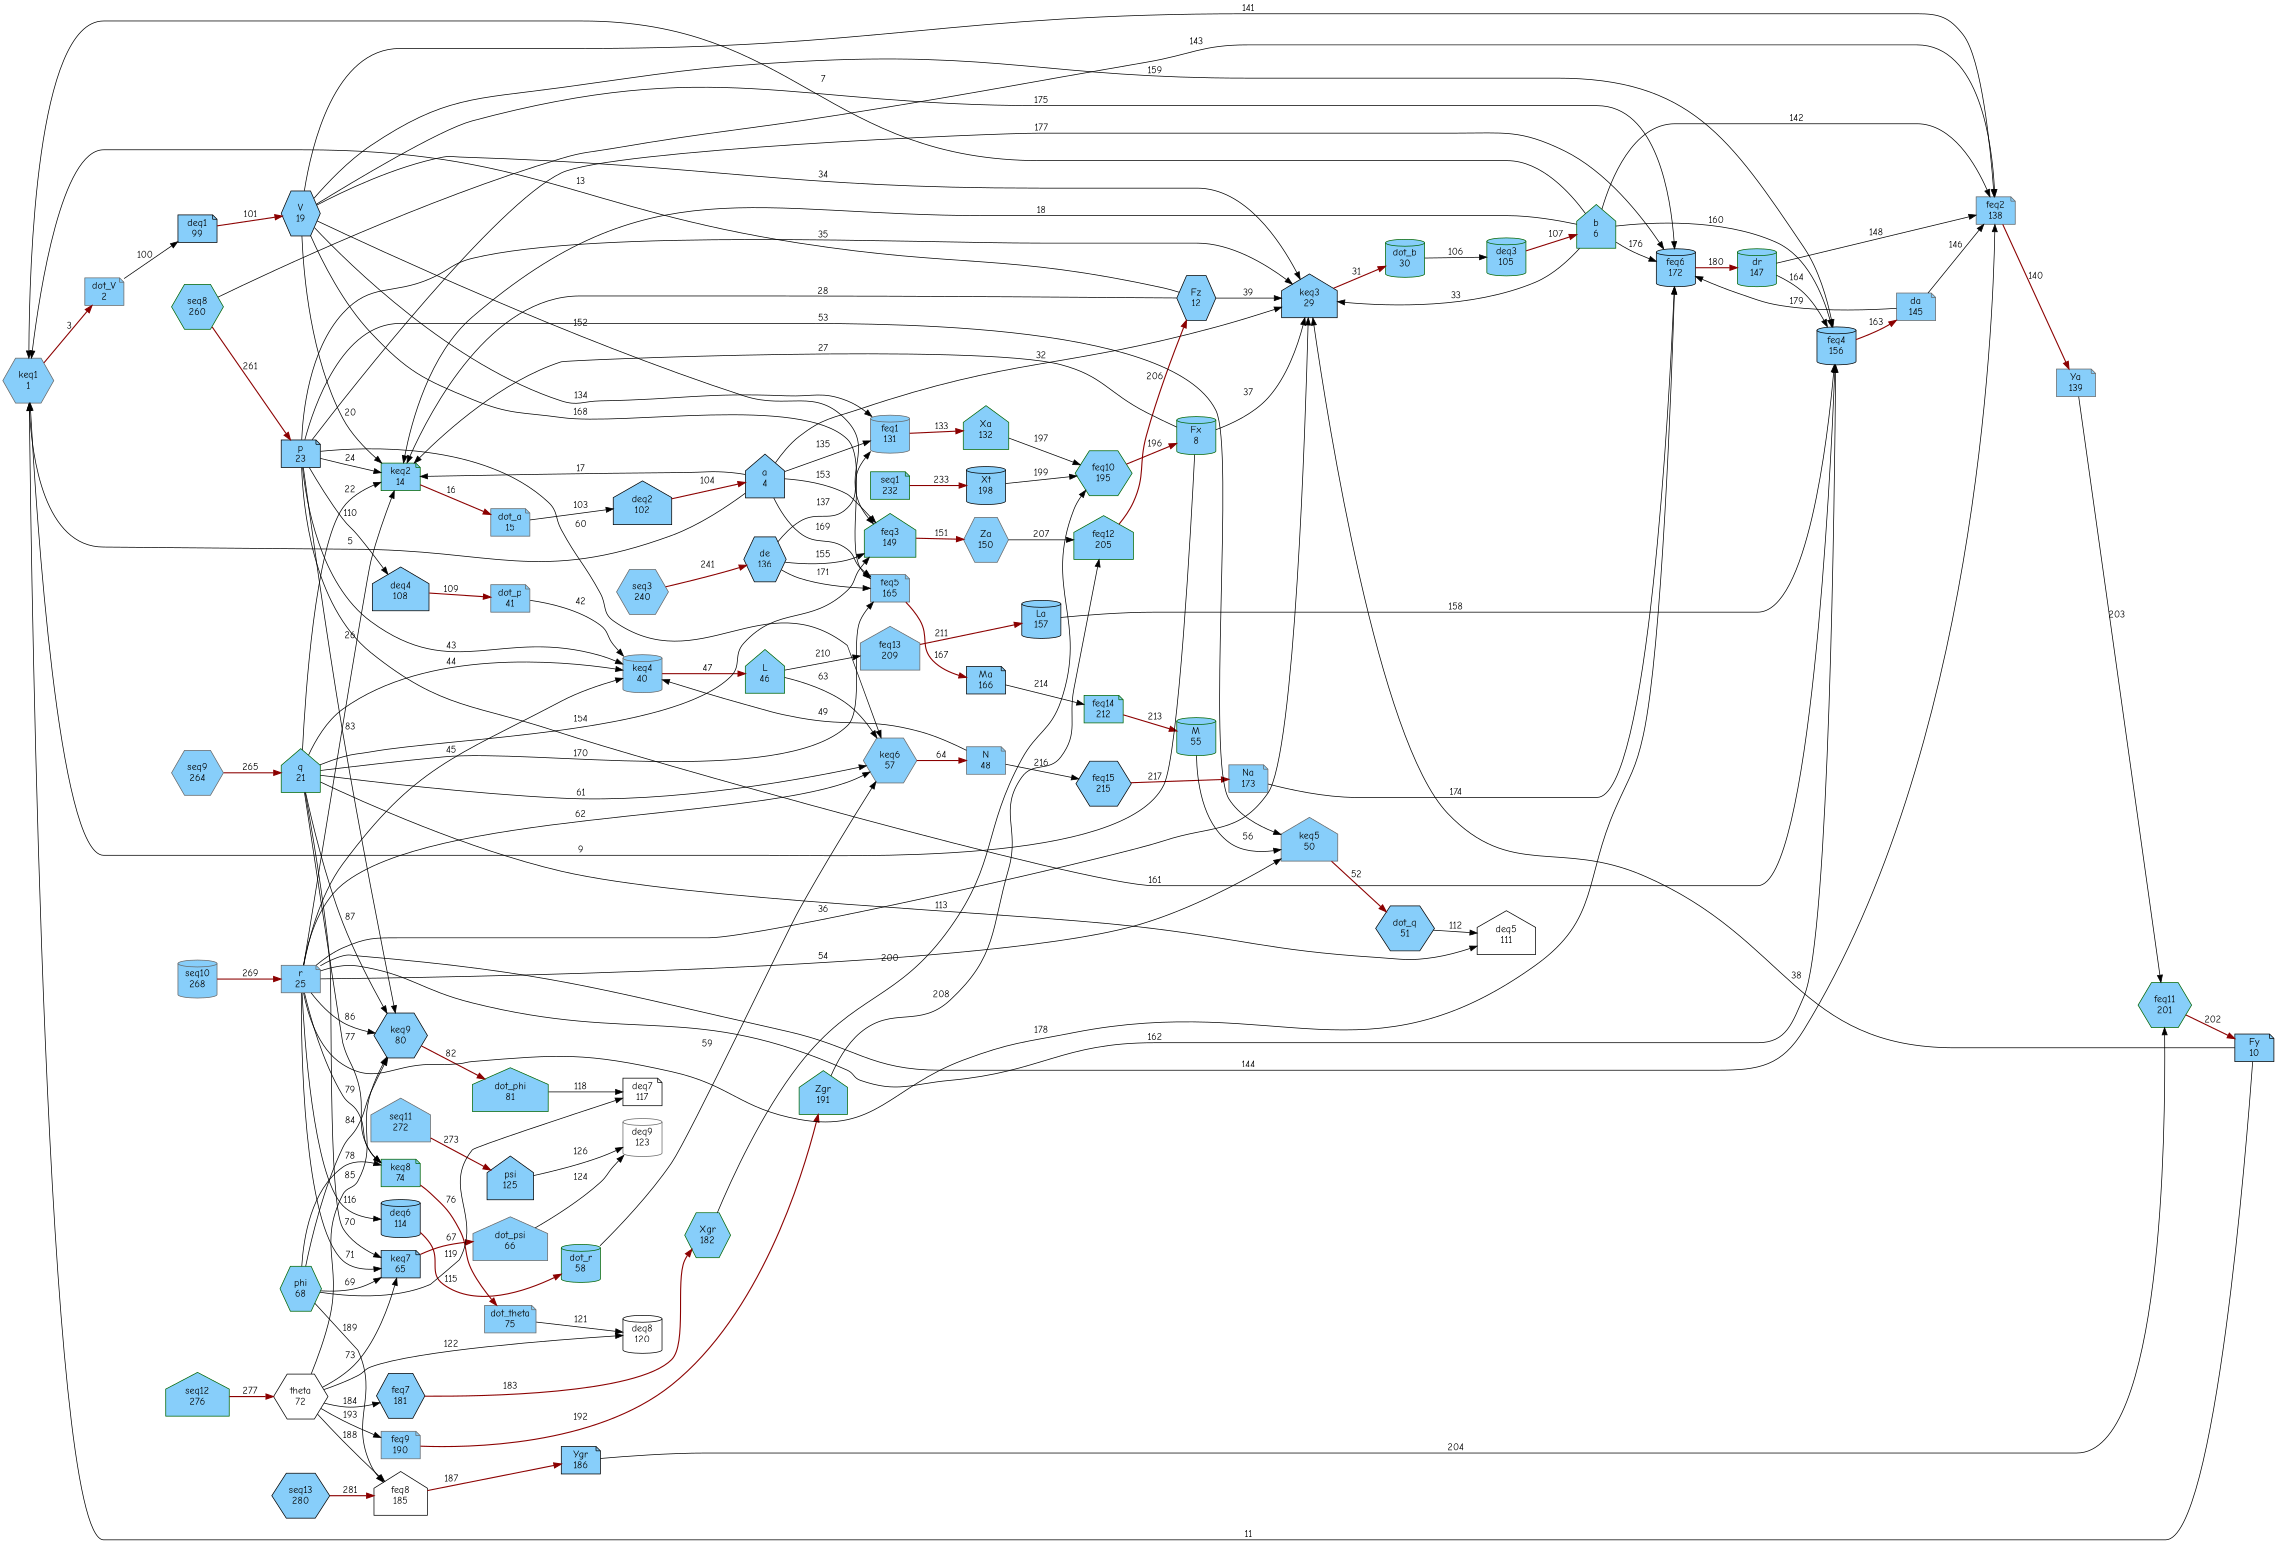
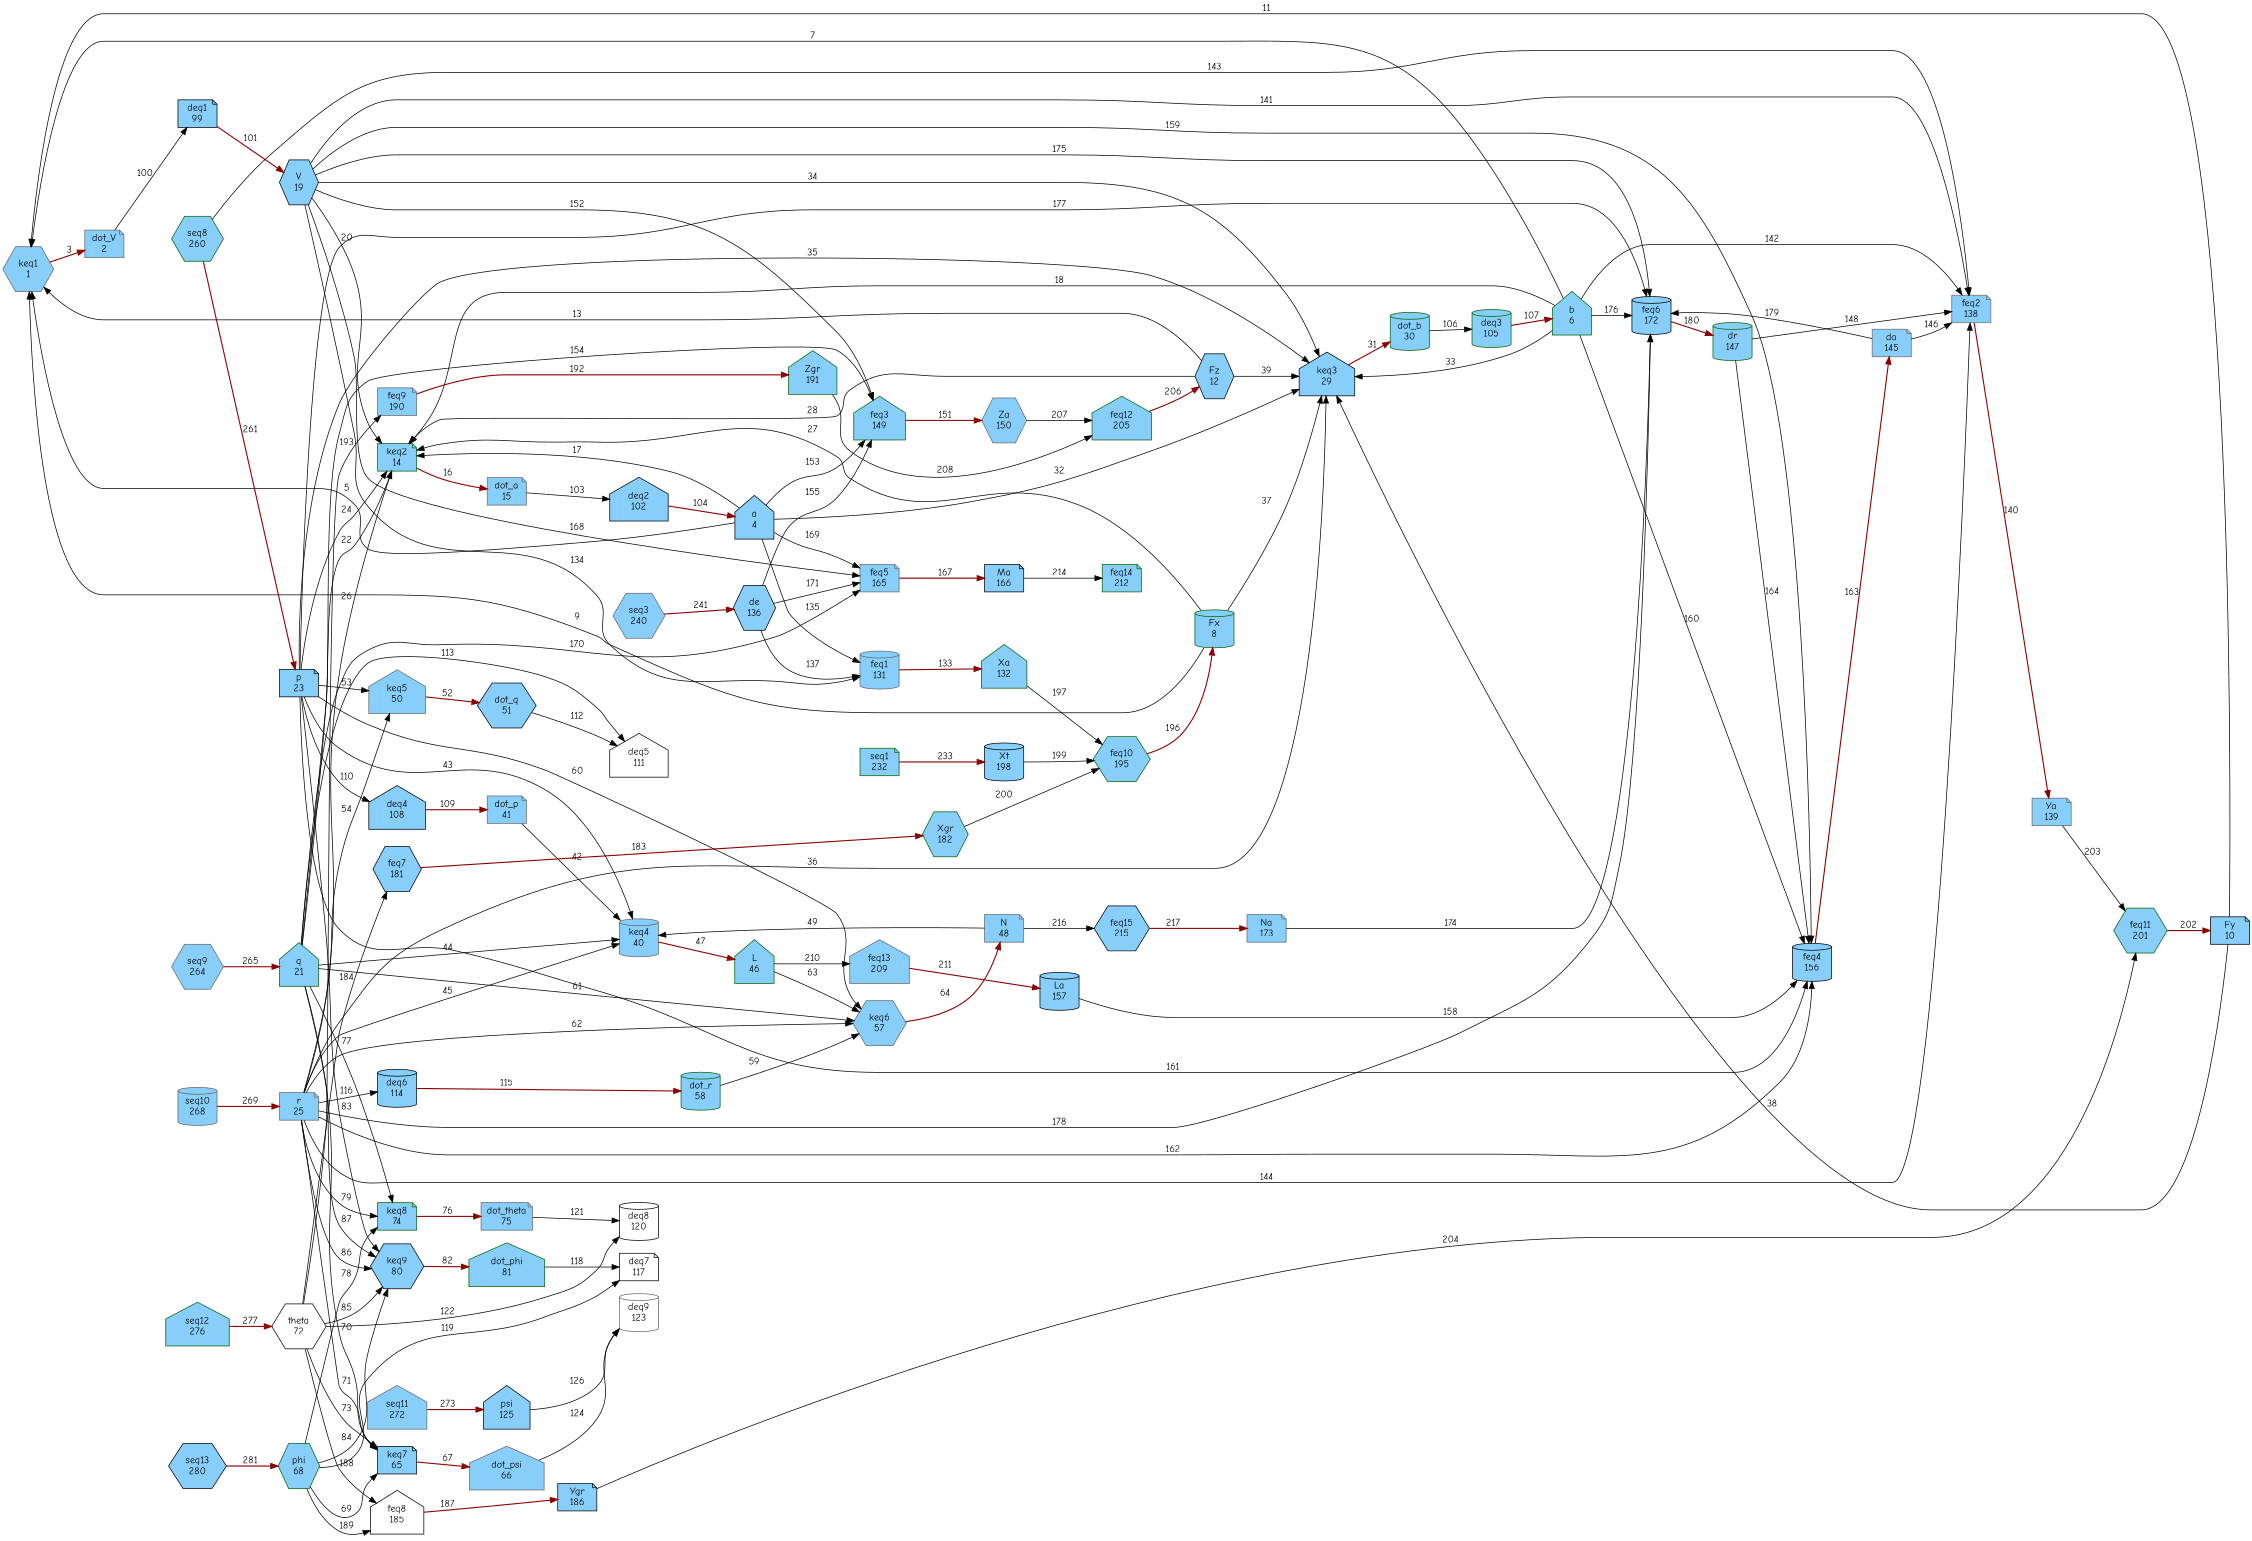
  digraph {
    fontname="Comic Neue"
    rankdir=LR
    node [color=black fillcolor=lightskyblue fontname="Comic Neue" shape=note style=filled]
    edge [fontname="Comic Neue" penwidth=1]
    n1 [color=gray40 label="keq1\n1" shape=hexagon]
    n2 [color=gray40 label="dot_V\n2"]
    n3 [label="deq1\n99"]
    n4 [color=darkgreen label="keq2\n14"]
    n5 [color=gray40 label="dot_a\n15"]
    n6 [label="deq2\n102" shape=house]
    n7 [label="keq3\n29" shape=house]
    n8 [color=darkgreen label="dot_b\n30" shape=cylinder]
    n9 [color=darkgreen label="deq3\n105" shape=cylinder]
    n10 [color=gray40 label="keq4\n40" shape=cylinder]
    n11 [color=darkgreen label="L\n46" shape=house]
    n12 [color=gray40 label="keq6\n57" shape=hexagon]
    n13 [color=gray40 label="feq13\n209" shape=house]
    n14 [color=gray40 label="keq5\n50" shape=house]
    n15 [label="dot_q\n51" shape=hexagon]
    n16 [fillcolor=white label="deq5\n111" shape=house]
    n17 [color=gray40 label="N\n48"]
    n18 [label="feq15\n215" shape=hexagon]
    n19 [label="keq7\n65"]
    n20 [color=gray40 label="dot_psi\n66" shape=house]
    n21 [color=gray40 fillcolor=white label="deq9\n123" shape=cylinder]
    n22 [color=darkgreen label="keq8\n74"]
    n23 [color=gray40 label="dot_theta\n75"]
    n24 [fillcolor=white label="deq8\n120" shape=cylinder]
    n25 [label="keq9\n80" shape=hexagon]
    n26 [color=darkgreen label="dot_phi\n81" shape=house]
    n27 [fillcolor=white label="deq7\n117"]
    n28 [label="V\n19" shape=hexagon]
    n29 [color=gray40 label="feq1\n131" shape=cylinder]
    n30 [color=gray40 label="feq2\n138"]
    n31 [color=darkgreen label="feq3\n149" shape=house]
    n32 [label="feq4\n156" shape=cylinder]
    n33 [color=gray40 label="feq5\n165"]
    n34 [label="feq6\n172" shape=cylinder]
    n35 [label="a\n4" shape=house]
    n36 [color=darkgreen label="b\n6" shape=house]
    n37 [label="deq4\n108" shape=house]
    n38 [color=gray40 label="dot_p\n41"]
    n39 [label="deq6\n114" shape=cylinder]
    n40 [color=darkgreen label="dot_r\n58" shape=cylinder]
    n41 [color=darkgreen label="Xa\n132" shape=house]
    n42 [color=darkgreen label="feq10\n195" shape=hexagon]
    n43 [color=gray40 label="Ya\n139"]
    n44 [color=darkgreen label="feq11\n201" shape=hexagon]
    n45 [color=gray40 label="Za\n150" shape=hexagon]
    n46 [color=darkgreen label="feq12\n205" shape=house]
    n47 [color=gray40 label="da\n145"]
    n48 [label="Ma\n166"]
    n49 [color=darkgreen label="feq14\n212"]
    n50 [color=darkgreen label="dr\n147" shape=cylinder]
    n51 [label="feq7\n181" shape=hexagon]
    n52 [color=darkgreen label="Xgr\n182" shape=hexagon]
    n53 [fillcolor=white label="feq8\n185" shape=house]
    n54 [label="Ygr\n186"]
    n55 [color=gray40 label="feq9\n190"]
    n56 [color=darkgreen label="Zgr\n191" shape=house]
    n57 [color=darkgreen label="Fx\n8" shape=cylinder]
    n58 [label="Fy\n10"]
    n59 [label="Fz\n12" shape=hexagon]
    n60 [label="La\n157" shape=cylinder]
-   n61 [color=darkgreen label="M\n55" shape=cylinder]
    n62 [color=gray40 label="Na\n173"]
    n63 [color=darkgreen label="seq1\n232"]
    n64 [label="Xt\n198" shape=cylinder]
    n65 [color=gray40 label="seq3\n240" shape=hexagon]
    n66 [label="de\n136" shape=hexagon]
    n67 [color=darkgreen label="seq8\n260" shape=hexagon]
    n68 [label="p\n23"]
    n69 [color=gray40 label="seq9\n264" shape=hexagon]
    n70 [color=darkgreen label="q\n21" shape=house]
    n71 [color=gray40 label="seq10\n268" shape=cylinder]
    n72 [color=gray40 label="r\n25"]
    n73 [color=gray40 label="seq11\n272" shape=house]
    n74 [label="psi\n125" shape=house]
    n75 [color=darkgreen label="seq12\n276" shape=house]
    n76 [fillcolor=white label="theta\n72" shape=hexagon]
    n77 [label="seq13\n280" shape=hexagon]
    n78 [color=darkgreen label="phi\n68" shape=hexagon]
    n1 -> n2 [color=red4 label=3 penwidth=1.5]
    n2 -> n3 [label=100]
    n3 -> n28 [color=red4 label=101 penwidth=1.5]
    n4 -> n5 [color=red4 label=16 penwidth=1.5]
    n5 -> n6 [label=103]
    n6 -> n35 [color=red4 label=104 penwidth=1.5]
    n7 -> n8 [color=red4 label=31 penwidth=1.5]
    n8 -> n9 [label=106]
    n9 -> n36 [color=red4 label=107 penwidth=1.5]
    n10 -> n11 [color=red4 label=47 penwidth=1.5]
    n11 -> n12 [label=63]
    n11 -> n13 [label=210]
    n12 -> n17 [color=red4 label=64 penwidth=1.5]
    n13 -> n60 [color=red4 label=211 penwidth=1.5]
    n14 -> n15 [color=red4 label=52 penwidth=1.5]
    n15 -> n16 [label=112]
    n17 -> n10 [label=49]
    n17 -> n18 [label=216]
    n18 -> n62 [color=red4 label=217 penwidth=1.5]
    n19 -> n20 [color=red4 label=67 penwidth=1.5]
    n20 -> n21 [label=124]
    n22 -> n23 [color=red4 label=76 penwidth=1.5]
    n23 -> n24 [label=121]
    n25 -> n26 [color=red4 label=82 penwidth=1.5]
    n26 -> n27 [label=118]
    n28 -> n4 [label=20]
    n28 -> n7 [label=34]
    n28 -> n29 [label=134]
    n28 -> n30 [label=141]
    n28 -> n31 [label=152]
    n28 -> n32 [label=159]
    n28 -> n33 [label=168]
    n28 -> n34 [label=175]
    n29 -> n41 [color=red4 label=133 penwidth=1.5]
    n30 -> n43 [color=red4 label=140 penwidth=1.5]
    n31 -> n45 [color=red4 label=151 penwidth=1.5]
    n32 -> n47 [color=red4 label=163 penwidth=1.5]
    n33 -> n48 [color=red4 label=167 penwidth=1.5]
    n34 -> n50 [color=red4 label=180 penwidth=1.5]
    n35 -> n1 [label=5]
    n35 -> n4 [label=17]
    n35 -> n7 [label=32]
    n35 -> n29 [label=135]
    n35 -> n31 [label=153]
    n35 -> n33 [label=169]
    n36 -> n1 [label=7]
    n36 -> n4 [label=18]
    n36 -> n7 [label=33]
    n36 -> n30 [label=142]
    n36 -> n32 [label=160]
    n36 -> n34 [label=176]
    n37 -> n38 [color=red4 label=109 penwidth=1.5]
    n38 -> n10 [label=42]
    n39 -> n40 [color=red4 label=115 penwidth=1.5]
    n40 -> n12 [label=59]
    n41 -> n42 [label=197]
    n42 -> n57 [color=red4 label=196 penwidth=1.5]
    n43 -> n44 [label=203]
    n44 -> n58 [color=red4 label=202 penwidth=1.5]
    n45 -> n46 [label=207]
    n46 -> n59 [color=red4 label=206 penwidth=1.5]
    n47 -> n30 [label=146]
    n47 -> n34 [label=179]
    n48 -> n49 [label=214]
-   n49 -> n61 [color=red4 label=213 penwidth=1.5]
    n50 -> n30 [label=148]
    n50 -> n32 [label=164]
    n51 -> n52 [color=red4 label=183 penwidth=1.5]
    n52 -> n42 [label=200]
    n53 -> n54 [color=red4 label=187 penwidth=1.5]
    n54 -> n44 [label=204]
    n55 -> n56 [color=red4 label=192 penwidth=1.5]
    n56 -> n46 [label=208]
    n57 -> n1 [label=9]
    n57 -> n4 [label=27]
    n57 -> n7 [label=37]
    n58 -> n1 [label=11]
    n58 -> n7 [label=38]
    n59 -> n1 [label=13]
    n59 -> n4 [label=28]
    n59 -> n7 [label=39]
    n60 -> n32 [label=158]
-   n61 -> n14 [label=56]
    n62 -> n34 [label=174]
    n63 -> n64 [color=red4 label=233 penwidth=1.5]
    n64 -> n42 [label=199]
    n65 -> n66 [color=red4 label=241 penwidth=1.5]
    n66 -> n29 [label=137]
    n66 -> n31 [label=155]
    n66 -> n33 [label=171]
    n67 -> n30 [label=143]
    n67 -> n68 [color=red4 label=261 penwidth=1.5]
    n68 -> n4 [label=24]
    n68 -> n7 [label=35]
    n68 -> n10 [label=43]
    n68 -> n12 [label=60]
    n68 -> n14 [label=53]
    n68 -> n25 [label=83]
    n68 -> n32 [label=161]
    n68 -> n34 [label=177]
    n68 -> n37 [label=110]
    n69 -> n70 [color=red4 label=265 penwidth=1.5]
    n70 -> n4 [label=22]
    n70 -> n10 [label=44]
    n70 -> n12 [label=61]
    n70 -> n16 [label=113]
    n70 -> n19 [label=70]
    n70 -> n22 [label=77]
    n70 -> n25 [label=87]
    n70 -> n31 [label=154]
    n70 -> n33 [label=170]
    n71 -> n72 [color=red4 label=269 penwidth=1.5]
    n72 -> n4 [label=26]
    n72 -> n7 [label=36]
    n72 -> n10 [label=45]
    n72 -> n12 [label=62]
    n72 -> n14 [label=54]
    n72 -> n19 [label=71]
    n72 -> n22 [label=79]
    n72 -> n25 [label=86]
    n72 -> n30 [label=144]
    n72 -> n32 [label=162]
    n72 -> n34 [label=178]
    n72 -> n39 [label=116]
    n73 -> n74 [color=red4 label=273 penwidth=1.5]
    n74 -> n21 [label=126]
    n75 -> n76 [color=red4 label=277 penwidth=1.5]
    n76 -> n19 [label=73]
    n76 -> n24 [label=122]
    n76 -> n25 [label=85]
    n76 -> n51 [label=184]
    n76 -> n53 [label=188]
    n76 -> n55 [label=193]
-   n77 -> n53 [color=red4 label=281 penwidth=1.5]
+   n77 -> n78 [color=red4 label=281 penwidth=1.5]
    n78 -> n19 [label=69]
    n78 -> n22 [label=78]
    n78 -> n25 [label=84]
    n78 -> n27 [label=119]
    n78 -> n53 [label=189]
  }
